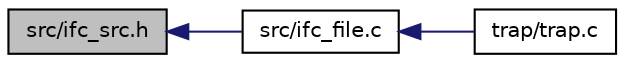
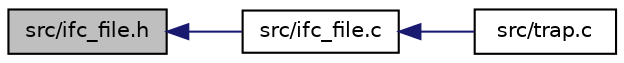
  digraph {
    fontname="DejaVu Sans"
    rankdir=LR
    node [color=black fillcolor=white fontname="DejaVu Sans" fontsize=10 shape=record style=filled]
    edge [color=midnightblue dir=back fontname="DejaVu Sans" fontsize=10 labelfontname=Helvetica labelfontsize=10 style=solid]
-   n1 [fillcolor=grey75 fontcolor=black height=0.2 label="src/ifc_src.h" width=0.4]
+   n1 [fillcolor=grey75 fontcolor=black height=0.2 label="src/ifc_file.h" width=0.4]
    n2 [height=0.2 label="src/ifc_file.c" width=0.4]
-   n3 [height=0.2 label="trap/trap.c" width=0.4]
+   n3 [height=0.2 label="src/trap.c" width=0.4]
    n1 -> n2
    n2 -> n3
  }
